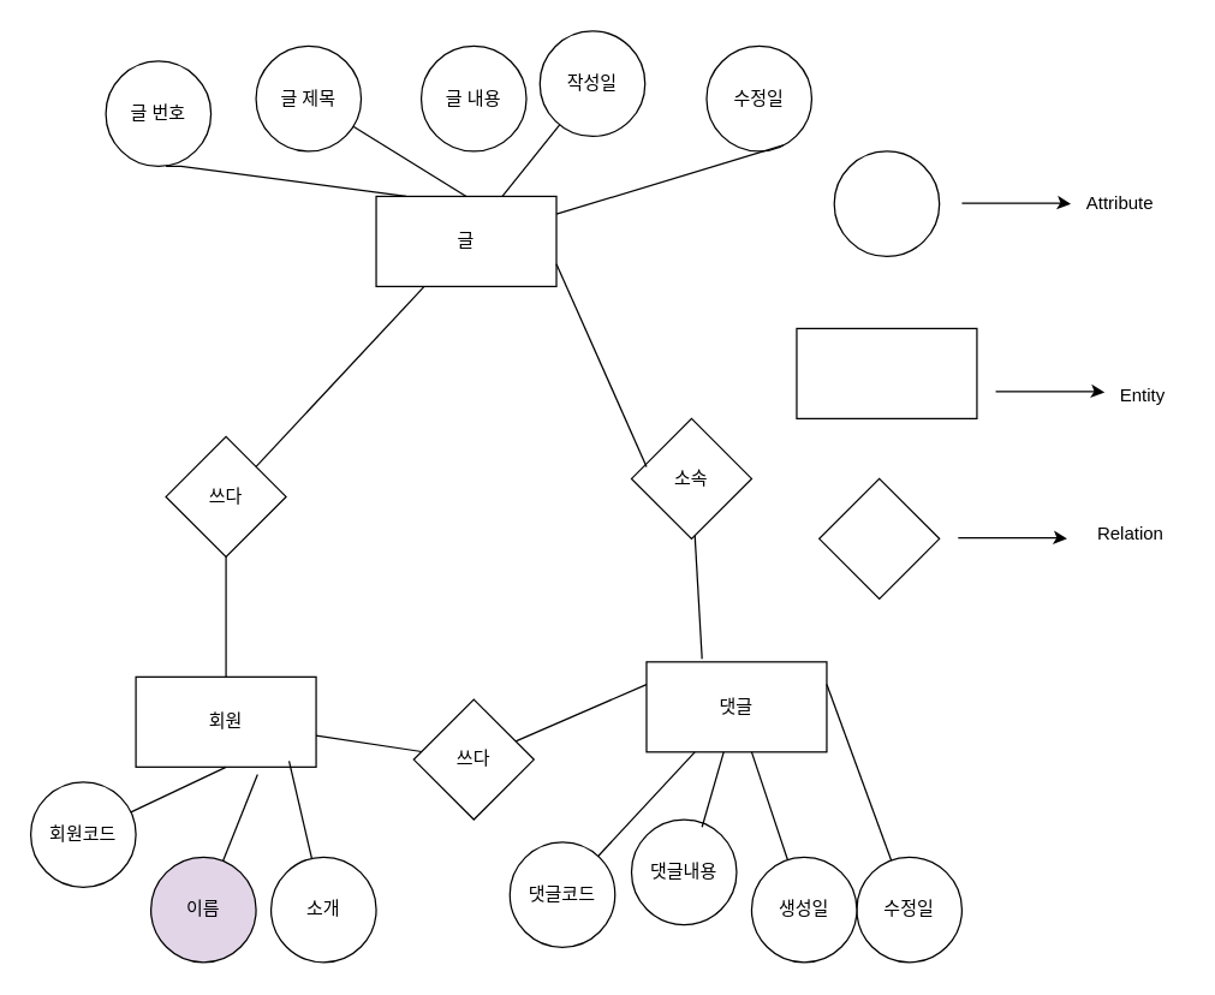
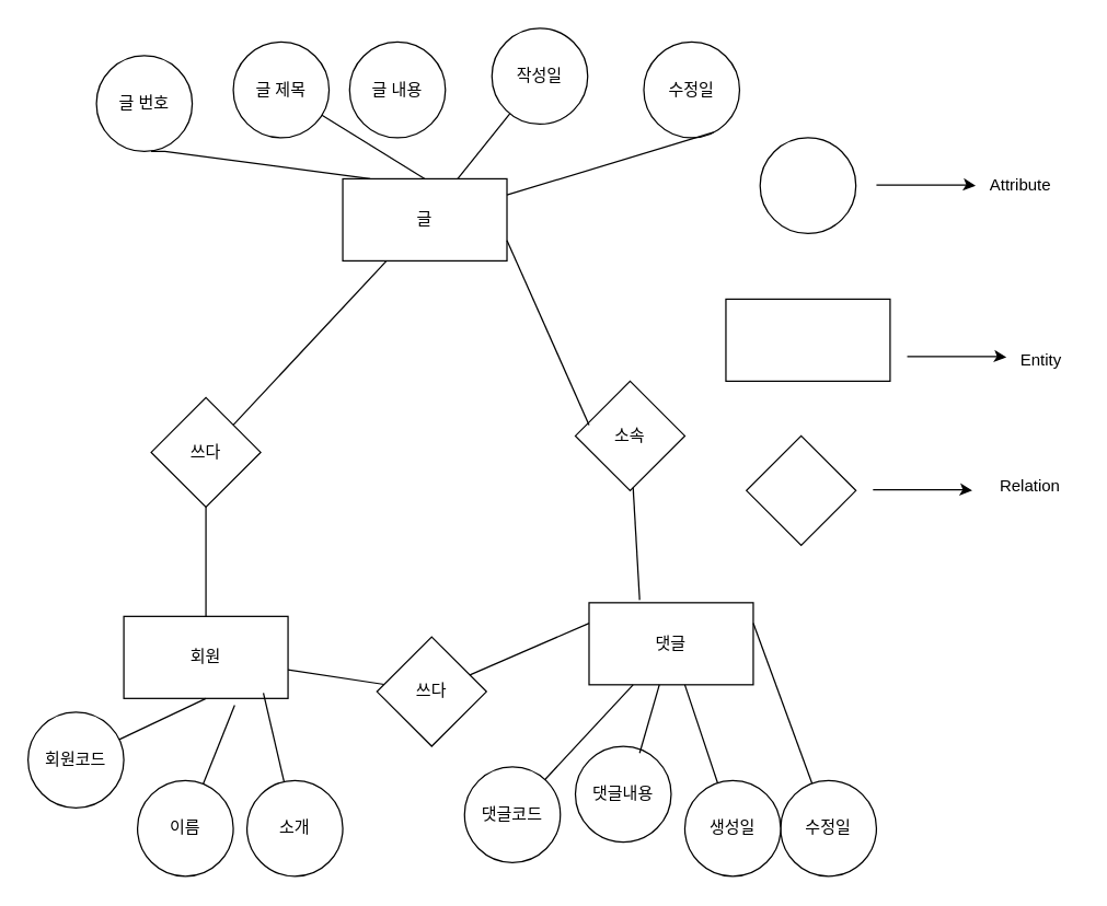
  <mxCell id="0" />
  <mxCell id="1" parent="0" />
  <mxCell id="2" value="글" style="rounded=0;whiteSpace=wrap;html=1;fontStyle=0" vertex="1" parent="1"><mxGeometry x="250" y="130" width="120" height="60" as="geometry" /></mxCell>
  <mxCell id="3" value="회원&lt;span style=&quot;color: rgba(0, 0, 0, 0); font-family: monospace; font-size: 0px; text-align: start; text-wrap-mode: nowrap;&quot;&gt;%3CmxGraphModel%3E%3Croot%3E%3CmxCell%20id%3D%220%22%2F%3E%3CmxCell%20id%3D%221%22%20parent%3D%220%22%2F%3E%3CmxCell%20id%3D%222%22%20value%3D%22%EA%B8%80%20%EB%B2%88%ED%98%B8%22%20style%3D%22ellipse%3BwhiteSpace%3Dwrap%3Bhtml%3D1%3Baspect%3Dfixed%3B%22%20vertex%3D%221%22%20parent%3D%221%22%3E%3CmxGeometry%20x%3D%22110%22%20y%3D%22170%22%20width%3D%2270%22%20height%3D%2270%22%20as%3D%22geometry%22%2F%3E%3C%2FmxCell%3E%3C%2Froot%3E%3C%2FmxGraphModel%3E&lt;/span&gt;" style="rounded=0;whiteSpace=wrap;html=1;" vertex="1" parent="1"><mxGeometry x="90" y="450" width="120" height="60" as="geometry" /></mxCell>
  <mxCell id="4" value="글 번호" style="ellipse;whiteSpace=wrap;html=1;aspect=fixed;" vertex="1" parent="1"><mxGeometry x="70" y="40" width="70" height="70" as="geometry" /></mxCell>
  <mxCell id="5" value="글 제목" style="ellipse;whiteSpace=wrap;html=1;aspect=fixed;" vertex="1" parent="1"><mxGeometry x="170" y="30" width="70" height="70" as="geometry" /></mxCell>
- <mxCell id="6" value="글 내용" style="ellipse;whiteSpace=wrap;html=1;aspect=fixed;" vertex="1" parent="1"><mxGeometry x="280" y="30" width="70" height="70" as="geometry" /></mxCell>
+ <mxCell id="6" value="글 내용" style="ellipse;whiteSpace=wrap;html=1;aspect=fixed;" vertex="1" parent="1"><mxGeometry x="255" y="30" width="70" height="70" as="geometry" /></mxCell>
  <mxCell id="7" value="작성일" style="ellipse;whiteSpace=wrap;html=1;aspect=fixed;" vertex="1" parent="1"><mxGeometry x="359" y="20" width="70" height="70" as="geometry" /></mxCell>
  <mxCell id="8" value="수정일" style="ellipse;whiteSpace=wrap;html=1;aspect=fixed;" vertex="1" parent="1"><mxGeometry x="470" y="30" width="70" height="70" as="geometry" /></mxCell>
  <mxCell id="9" value="댓글" style="rounded=0;whiteSpace=wrap;html=1;" vertex="1" parent="1"><mxGeometry x="430" y="440" width="120" height="60" as="geometry" /></mxCell>
  <mxCell id="10" value="회원코드" style="ellipse;whiteSpace=wrap;html=1;aspect=fixed;" vertex="1" parent="1"><mxGeometry x="20" y="520" width="70" height="70" as="geometry" /></mxCell>
- <mxCell id="11" value="이름" style="ellipse;whiteSpace=wrap;html=1;aspect=fixed;fillColor=#e1d5e7;" vertex="1" parent="1"><mxGeometry x="100" y="570" width="70" height="70" as="geometry" /></mxCell>
+ <mxCell id="11" value="이름" style="ellipse;whiteSpace=wrap;html=1;aspect=fixed;" vertex="1" parent="1"><mxGeometry x="100" y="570" width="70" height="70" as="geometry" /></mxCell>
  <mxCell id="12" value="댓글내용" style="ellipse;whiteSpace=wrap;html=1;aspect=fixed;" vertex="1" parent="1"><mxGeometry x="420" y="545" width="70" height="70" as="geometry" /></mxCell>
  <mxCell id="13" value="수정일" style="ellipse;whiteSpace=wrap;html=1;aspect=fixed;" vertex="1" parent="1"><mxGeometry x="570" y="570" width="70" height="70" as="geometry" /></mxCell>
  <mxCell id="14" value="생성일" style="ellipse;whiteSpace=wrap;html=1;aspect=fixed;" vertex="1" parent="1"><mxGeometry x="500" y="570" width="70" height="70" as="geometry" /></mxCell>
  <mxCell id="15" value="소개" style="ellipse;whiteSpace=wrap;html=1;aspect=fixed;" vertex="1" parent="1"><mxGeometry x="180" y="570" width="70" height="70" as="geometry" /></mxCell>
  <mxCell id="16" value="댓글코드" style="ellipse;whiteSpace=wrap;html=1;aspect=fixed;" vertex="1" parent="1"><mxGeometry x="339" y="560" width="70" height="70" as="geometry" /></mxCell>
  <mxCell id="17" value="쓰다" style="rhombus;whiteSpace=wrap;html=1;" vertex="1" parent="1"><mxGeometry x="275" y="465" width="80" height="80" as="geometry" /></mxCell>
  <mxCell id="18" value="쓰다" style="rhombus;whiteSpace=wrap;html=1;" vertex="1" parent="1"><mxGeometry x="110" y="290" width="80" height="80" as="geometry" /></mxCell>
  <mxCell id="19" value="소속" style="rhombus;whiteSpace=wrap;html=1;" vertex="1" parent="1"><mxGeometry x="420" y="278" width="80" height="80" as="geometry" /></mxCell>
  <mxCell id="20" value="" style="ellipse;whiteSpace=wrap;html=1;aspect=fixed;" vertex="1" parent="1"><mxGeometry x="555" y="100" width="70" height="70" as="geometry" /></mxCell>
  <mxCell id="21" value="" style="rounded=0;whiteSpace=wrap;html=1;" vertex="1" parent="1"><mxGeometry x="530" y="218" width="120" height="60" as="geometry" /></mxCell>
  <mxCell id="22" value="" style="rhombus;whiteSpace=wrap;html=1;" vertex="1" parent="1"><mxGeometry x="545" y="318" width="80" height="80" as="geometry" /></mxCell>
  <mxCell id="23" value="" style="endArrow=none;html=1;rounded=0;" edge="1" parent="1" source="18" target="2"><mxGeometry width="50" height="50" relative="1" as="geometry"><mxPoint x="350" y="320" as="sourcePoint" /><mxPoint x="400" y="270" as="targetPoint" /><Array as="points"><mxPoint x="170" y="310" /></Array></mxGeometry></mxCell>
  <mxCell id="24" value="" style="endArrow=none;html=1;rounded=0;exitX=0.167;exitY=0;exitDx=0;exitDy=0;exitPerimeter=0;entryX=0.571;entryY=1;entryDx=0;entryDy=0;entryPerimeter=0;" edge="1" parent="1" source="2" target="4"><mxGeometry width="50" height="50" relative="1" as="geometry"><mxPoint x="200" y="140" as="sourcePoint" /><mxPoint x="250" y="90" as="targetPoint" /><Array as="points"><mxPoint x="120" y="110" /></Array></mxGeometry></mxCell>
  <mxCell id="25" value="" style="endArrow=none;html=1;rounded=0;exitX=0.5;exitY=0;exitDx=0;exitDy=0;" edge="1" parent="1" source="2" target="5"><mxGeometry width="50" height="50" relative="1" as="geometry"><mxPoint x="290" y="150" as="sourcePoint" /><mxPoint x="340" y="100" as="targetPoint" /></mxGeometry></mxCell>
  <mxCell id="26" value="" style="endArrow=none;html=1;rounded=0;" edge="1" parent="1" source="2" target="7"><mxGeometry width="50" height="50" relative="1" as="geometry"><mxPoint x="450" y="150" as="sourcePoint" /><mxPoint x="500" y="100" as="targetPoint" /></mxGeometry></mxCell>
  <mxCell id="27" value="" style="endArrow=none;html=1;rounded=0;entryX=0.125;entryY=0.4;entryDx=0;entryDy=0;entryPerimeter=0;exitX=1;exitY=0.75;exitDx=0;exitDy=0;" edge="1" parent="1" source="2" target="19"><mxGeometry width="50" height="50" relative="1" as="geometry"><mxPoint x="450" y="370" as="sourcePoint" /><mxPoint x="500" y="320" as="targetPoint" /></mxGeometry></mxCell>
  <mxCell id="28" value="" style="endArrow=none;html=1;rounded=0;" edge="1" parent="1" source="17" target="3"><mxGeometry width="50" height="50" relative="1" as="geometry"><mxPoint x="240" y="250" as="sourcePoint" /><mxPoint x="290" y="200" as="targetPoint" /></mxGeometry></mxCell>
  <mxCell id="29" value="" style="endArrow=none;html=1;rounded=0;" edge="1" parent="1" source="3" target="18"><mxGeometry width="50" height="50" relative="1" as="geometry"><mxPoint x="30" y="420" as="sourcePoint" /><mxPoint x="80" y="370" as="targetPoint" /></mxGeometry></mxCell>
  <mxCell id="30" value="" style="endArrow=none;html=1;rounded=0;entryX=0.729;entryY=0.943;entryDx=0;entryDy=0;entryPerimeter=0;" edge="1" parent="1" source="2" target="8"><mxGeometry width="50" height="50" relative="1" as="geometry"><mxPoint x="530" y="130" as="sourcePoint" /><mxPoint x="580" y="80" as="targetPoint" /></mxGeometry></mxCell>
  <mxCell id="31" value="" style="endArrow=none;html=1;rounded=0;entryX=0;entryY=0.25;entryDx=0;entryDy=0;" edge="1" parent="1" source="17" target="9"><mxGeometry width="50" height="50" relative="1" as="geometry"><mxPoint x="290" y="410" as="sourcePoint" /><mxPoint x="490" y="460" as="targetPoint" /></mxGeometry></mxCell>
  <mxCell id="32" value="" style="endArrow=none;html=1;rounded=0;entryX=0.675;entryY=1.083;entryDx=0;entryDy=0;entryPerimeter=0;" edge="1" parent="1" source="11" target="3"><mxGeometry width="50" height="50" relative="1" as="geometry"><mxPoint x="380" y="410" as="sourcePoint" /><mxPoint x="430" y="360" as="targetPoint" /></mxGeometry></mxCell>
  <mxCell id="33" value="" style="endArrow=none;html=1;rounded=0;entryX=0.85;entryY=0.933;entryDx=0;entryDy=0;entryPerimeter=0;" edge="1" parent="1" source="15" target="3"><mxGeometry width="50" height="50" relative="1" as="geometry"><mxPoint x="400" y="420" as="sourcePoint" /><mxPoint x="450" y="370" as="targetPoint" /></mxGeometry></mxCell>
  <mxCell id="34" value="" style="endArrow=none;html=1;rounded=0;" edge="1" parent="1" source="14" target="9"><mxGeometry width="50" height="50" relative="1" as="geometry"><mxPoint x="420" y="430" as="sourcePoint" /><mxPoint x="520" y="510" as="targetPoint" /></mxGeometry></mxCell>
  <mxCell id="35" value="" style="endArrow=none;html=1;rounded=0;exitX=0.671;exitY=0.071;exitDx=0;exitDy=0;exitPerimeter=0;" edge="1" parent="1" source="12" target="9"><mxGeometry width="50" height="50" relative="1" as="geometry"><mxPoint x="420" y="430" as="sourcePoint" /><mxPoint x="470" y="380" as="targetPoint" /></mxGeometry></mxCell>
  <mxCell id="36" value="" style="endArrow=none;html=1;rounded=0;" edge="1" parent="1" source="16" target="9"><mxGeometry width="50" height="50" relative="1" as="geometry"><mxPoint x="420" y="430" as="sourcePoint" /><mxPoint x="470" y="380" as="targetPoint" /></mxGeometry></mxCell>
  <mxCell id="37" value="" style="endArrow=none;html=1;rounded=0;entryX=0.5;entryY=1;entryDx=0;entryDy=0;" edge="1" parent="1" source="10" target="3"><mxGeometry width="50" height="50" relative="1" as="geometry"><mxPoint x="400" y="410" as="sourcePoint" /><mxPoint x="450" y="360" as="targetPoint" /></mxGeometry></mxCell>
  <mxCell id="38" value="" style="endArrow=none;html=1;rounded=0;exitX=1;exitY=0.25;exitDx=0;exitDy=0;" edge="1" parent="1" source="9" target="13"><mxGeometry width="50" height="50" relative="1" as="geometry"><mxPoint x="390" y="420" as="sourcePoint" /><mxPoint x="440" y="370" as="targetPoint" /></mxGeometry></mxCell>
  <mxCell id="39" value="" style="endArrow=none;html=1;rounded=0;exitX=0.308;exitY=-0.033;exitDx=0;exitDy=0;exitPerimeter=0;" edge="1" parent="1" source="9" target="19"><mxGeometry width="50" height="50" relative="1" as="geometry"><mxPoint x="370" y="410" as="sourcePoint" /><mxPoint x="420" y="360" as="targetPoint" /></mxGeometry></mxCell>
  <mxCell id="40" value="" style="endArrow=classic;html=1;rounded=0;" edge="1" parent="1"><mxGeometry width="50" height="50" relative="1" as="geometry"><mxPoint x="637.5" y="357.5" as="sourcePoint" /><mxPoint x="710" y="358" as="targetPoint" /><Array as="points"><mxPoint x="705" y="357.5" /></Array></mxGeometry></mxCell>
  <mxCell id="41" value="Relation" style="text;html=1;align=center;verticalAlign=middle;resizable=0;points=[];autosize=1;strokeColor=none;fillColor=none;" vertex="1" parent="1"><mxGeometry x="717" y="340" width="70" height="30" as="geometry" /></mxCell>
  <mxCell id="42" value="Entity" style="text;html=1;align=center;verticalAlign=middle;resizable=0;points=[];autosize=1;strokeColor=none;fillColor=none;" vertex="1" parent="1"><mxGeometry x="735" y="248" width="50" height="30" as="geometry" /></mxCell>
  <mxCell id="43" value="Attribute" style="text;html=1;align=center;verticalAlign=middle;resizable=0;points=[];autosize=1;strokeColor=none;fillColor=none;" vertex="1" parent="1"><mxGeometry x="710" y="120" width="70" height="30" as="geometry" /></mxCell>
  <mxCell id="44" value="" style="endArrow=classic;html=1;rounded=0;" edge="1" parent="1"><mxGeometry width="50" height="50" relative="1" as="geometry"><mxPoint x="662.5" y="260" as="sourcePoint" /><mxPoint x="735" y="260.5" as="targetPoint" /><Array as="points"><mxPoint x="730" y="260" /></Array></mxGeometry></mxCell>
  <mxCell id="45" value="" style="endArrow=classic;html=1;rounded=0;" edge="1" parent="1"><mxGeometry width="50" height="50" relative="1" as="geometry"><mxPoint x="640" y="134.5" as="sourcePoint" /><mxPoint x="712.5" y="135" as="targetPoint" /><Array as="points"><mxPoint x="707.5" y="134.5" /></Array></mxGeometry></mxCell>
